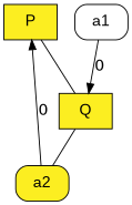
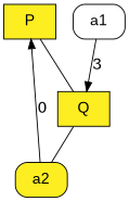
  digraph {
    rankdir=TB
    node [fillcolor="#FCEE21" fontname=Arial fontsize=16 penwidth=1.0 shape=box style=filled]
    edge [arrowhead=none color="#000000" fontsize=16 penwidth=1.0 style=filled]
    n1 [label=P]
    n2 [label=Q]
    n3 [fillcolor="#FFFFFF" label=a1 shape=Mrecord]
    n4 [label=a2 shape=Mrecord]
    n1 -> n2
    n2 -> n4
-   n3 -> n2 [arrowhead=normal label=0]
+   n3 -> n2 [arrowhead=normal label=3]
    n4 -> n1 [arrowhead=normal label=0]
  }
